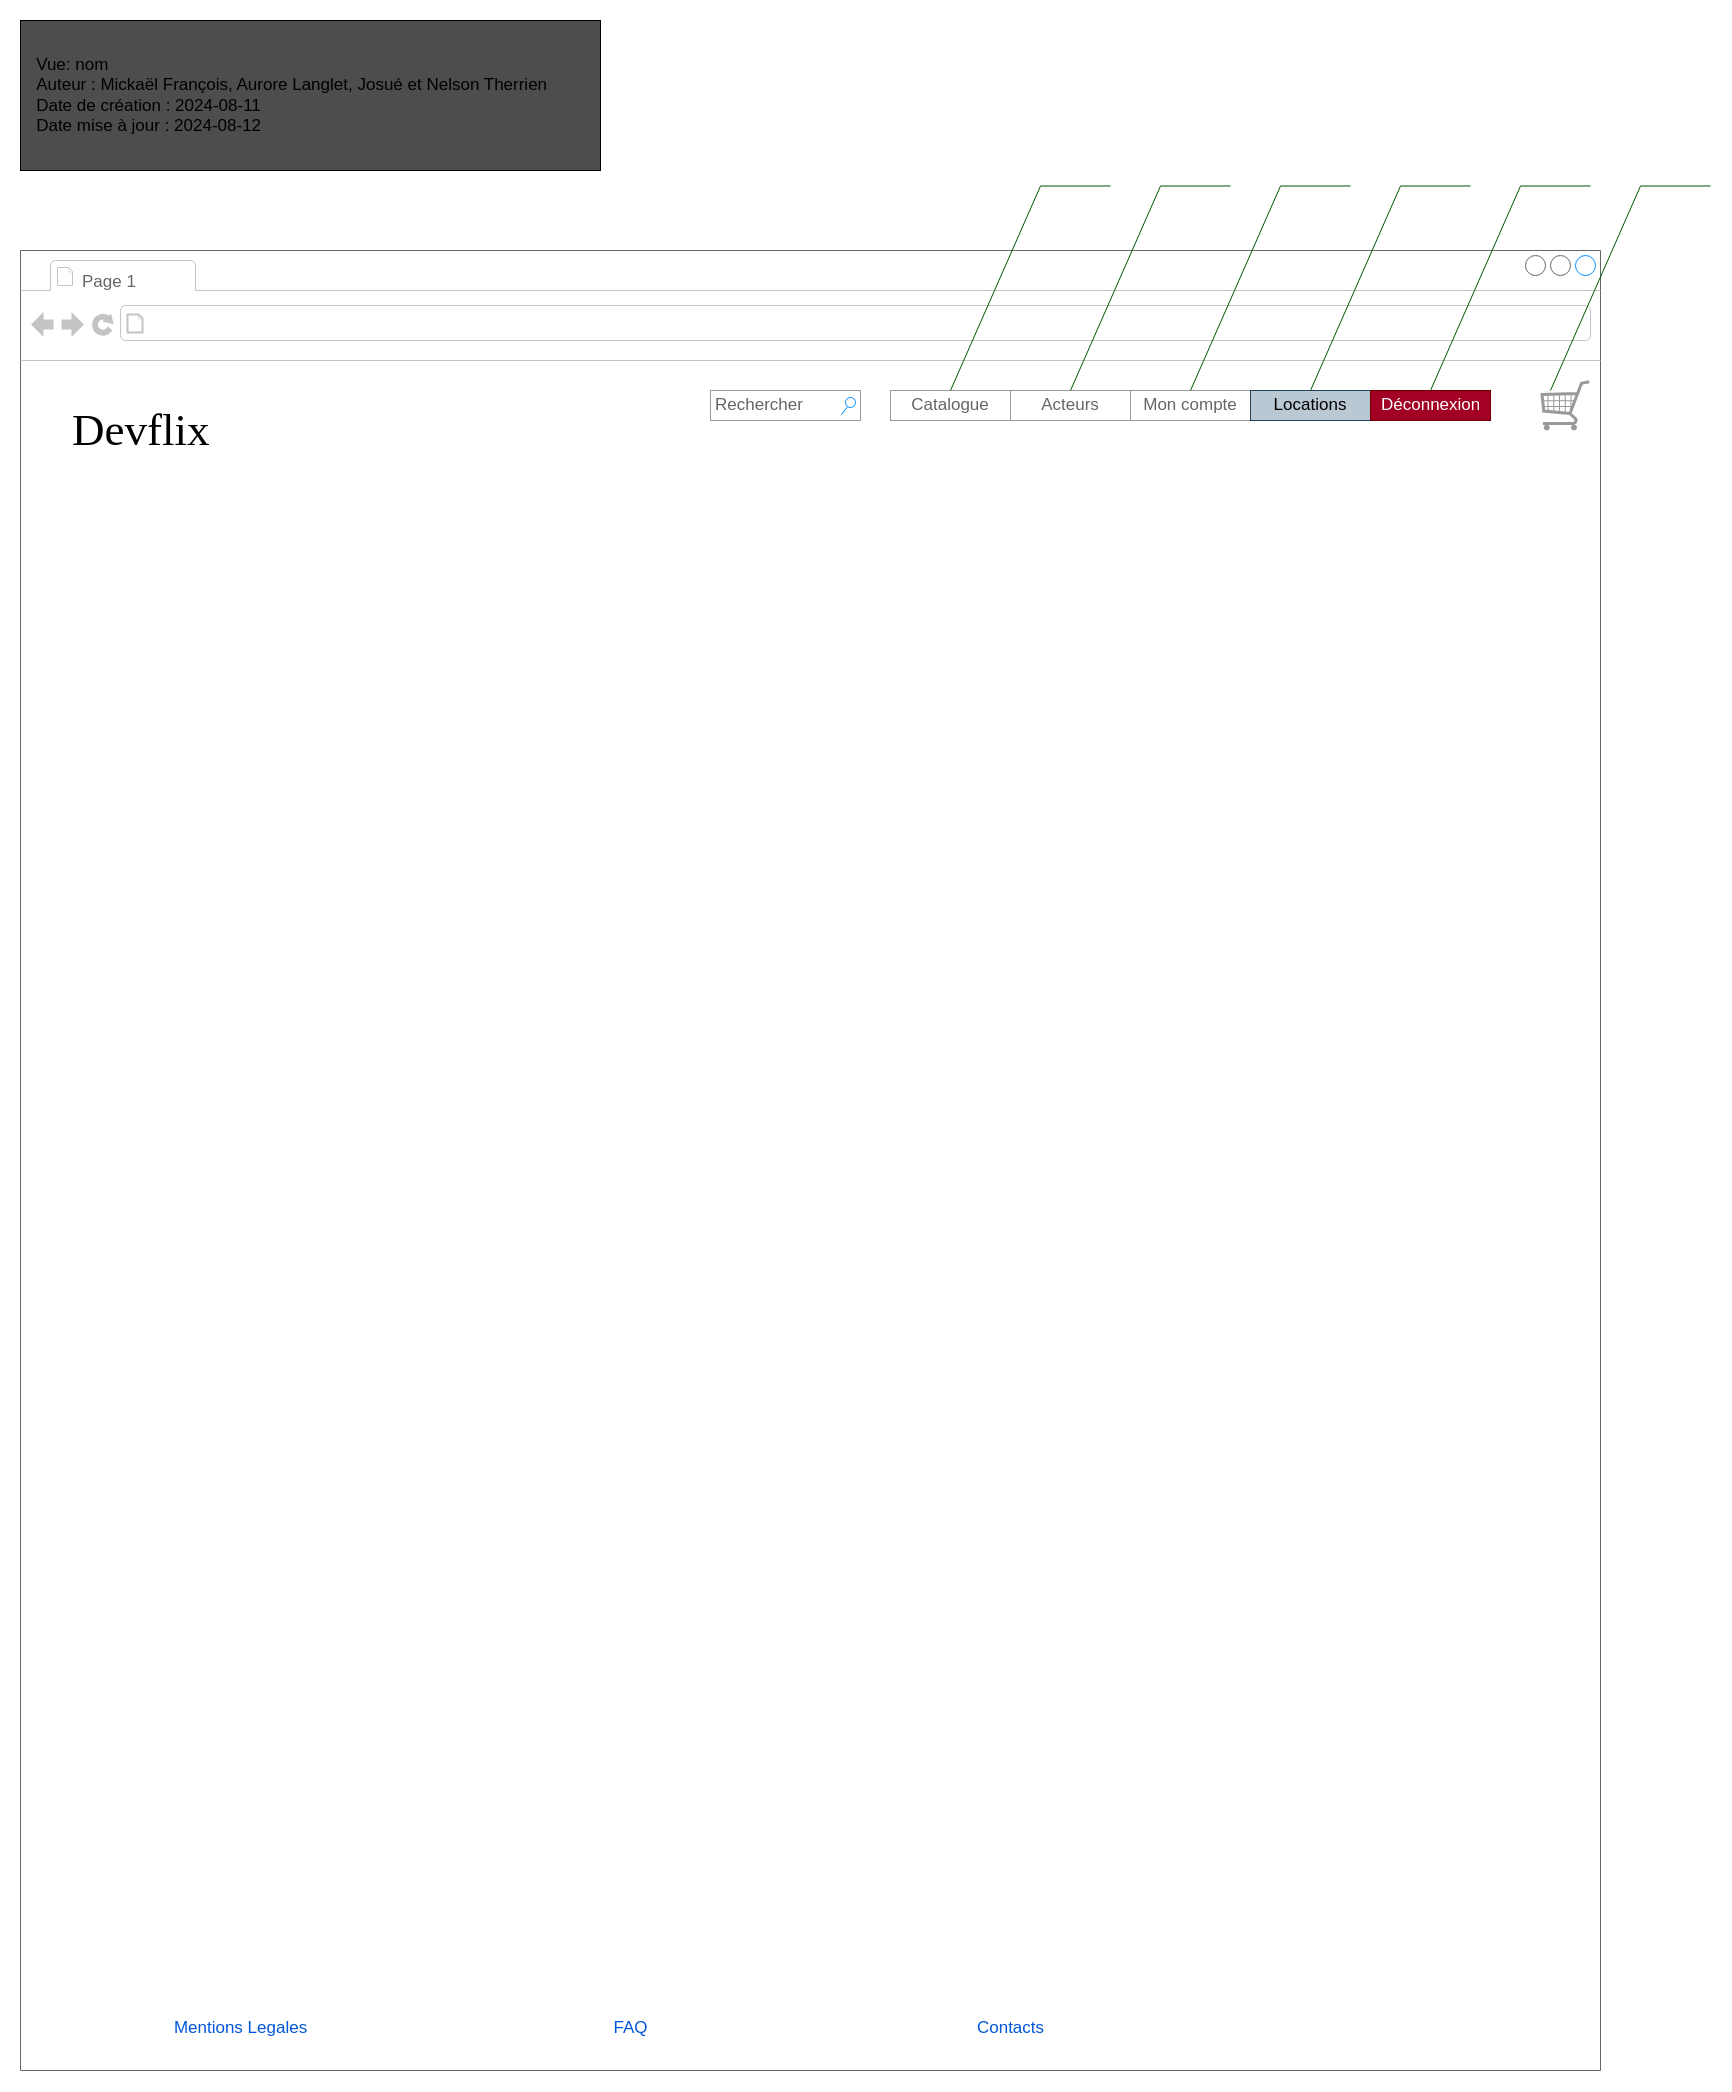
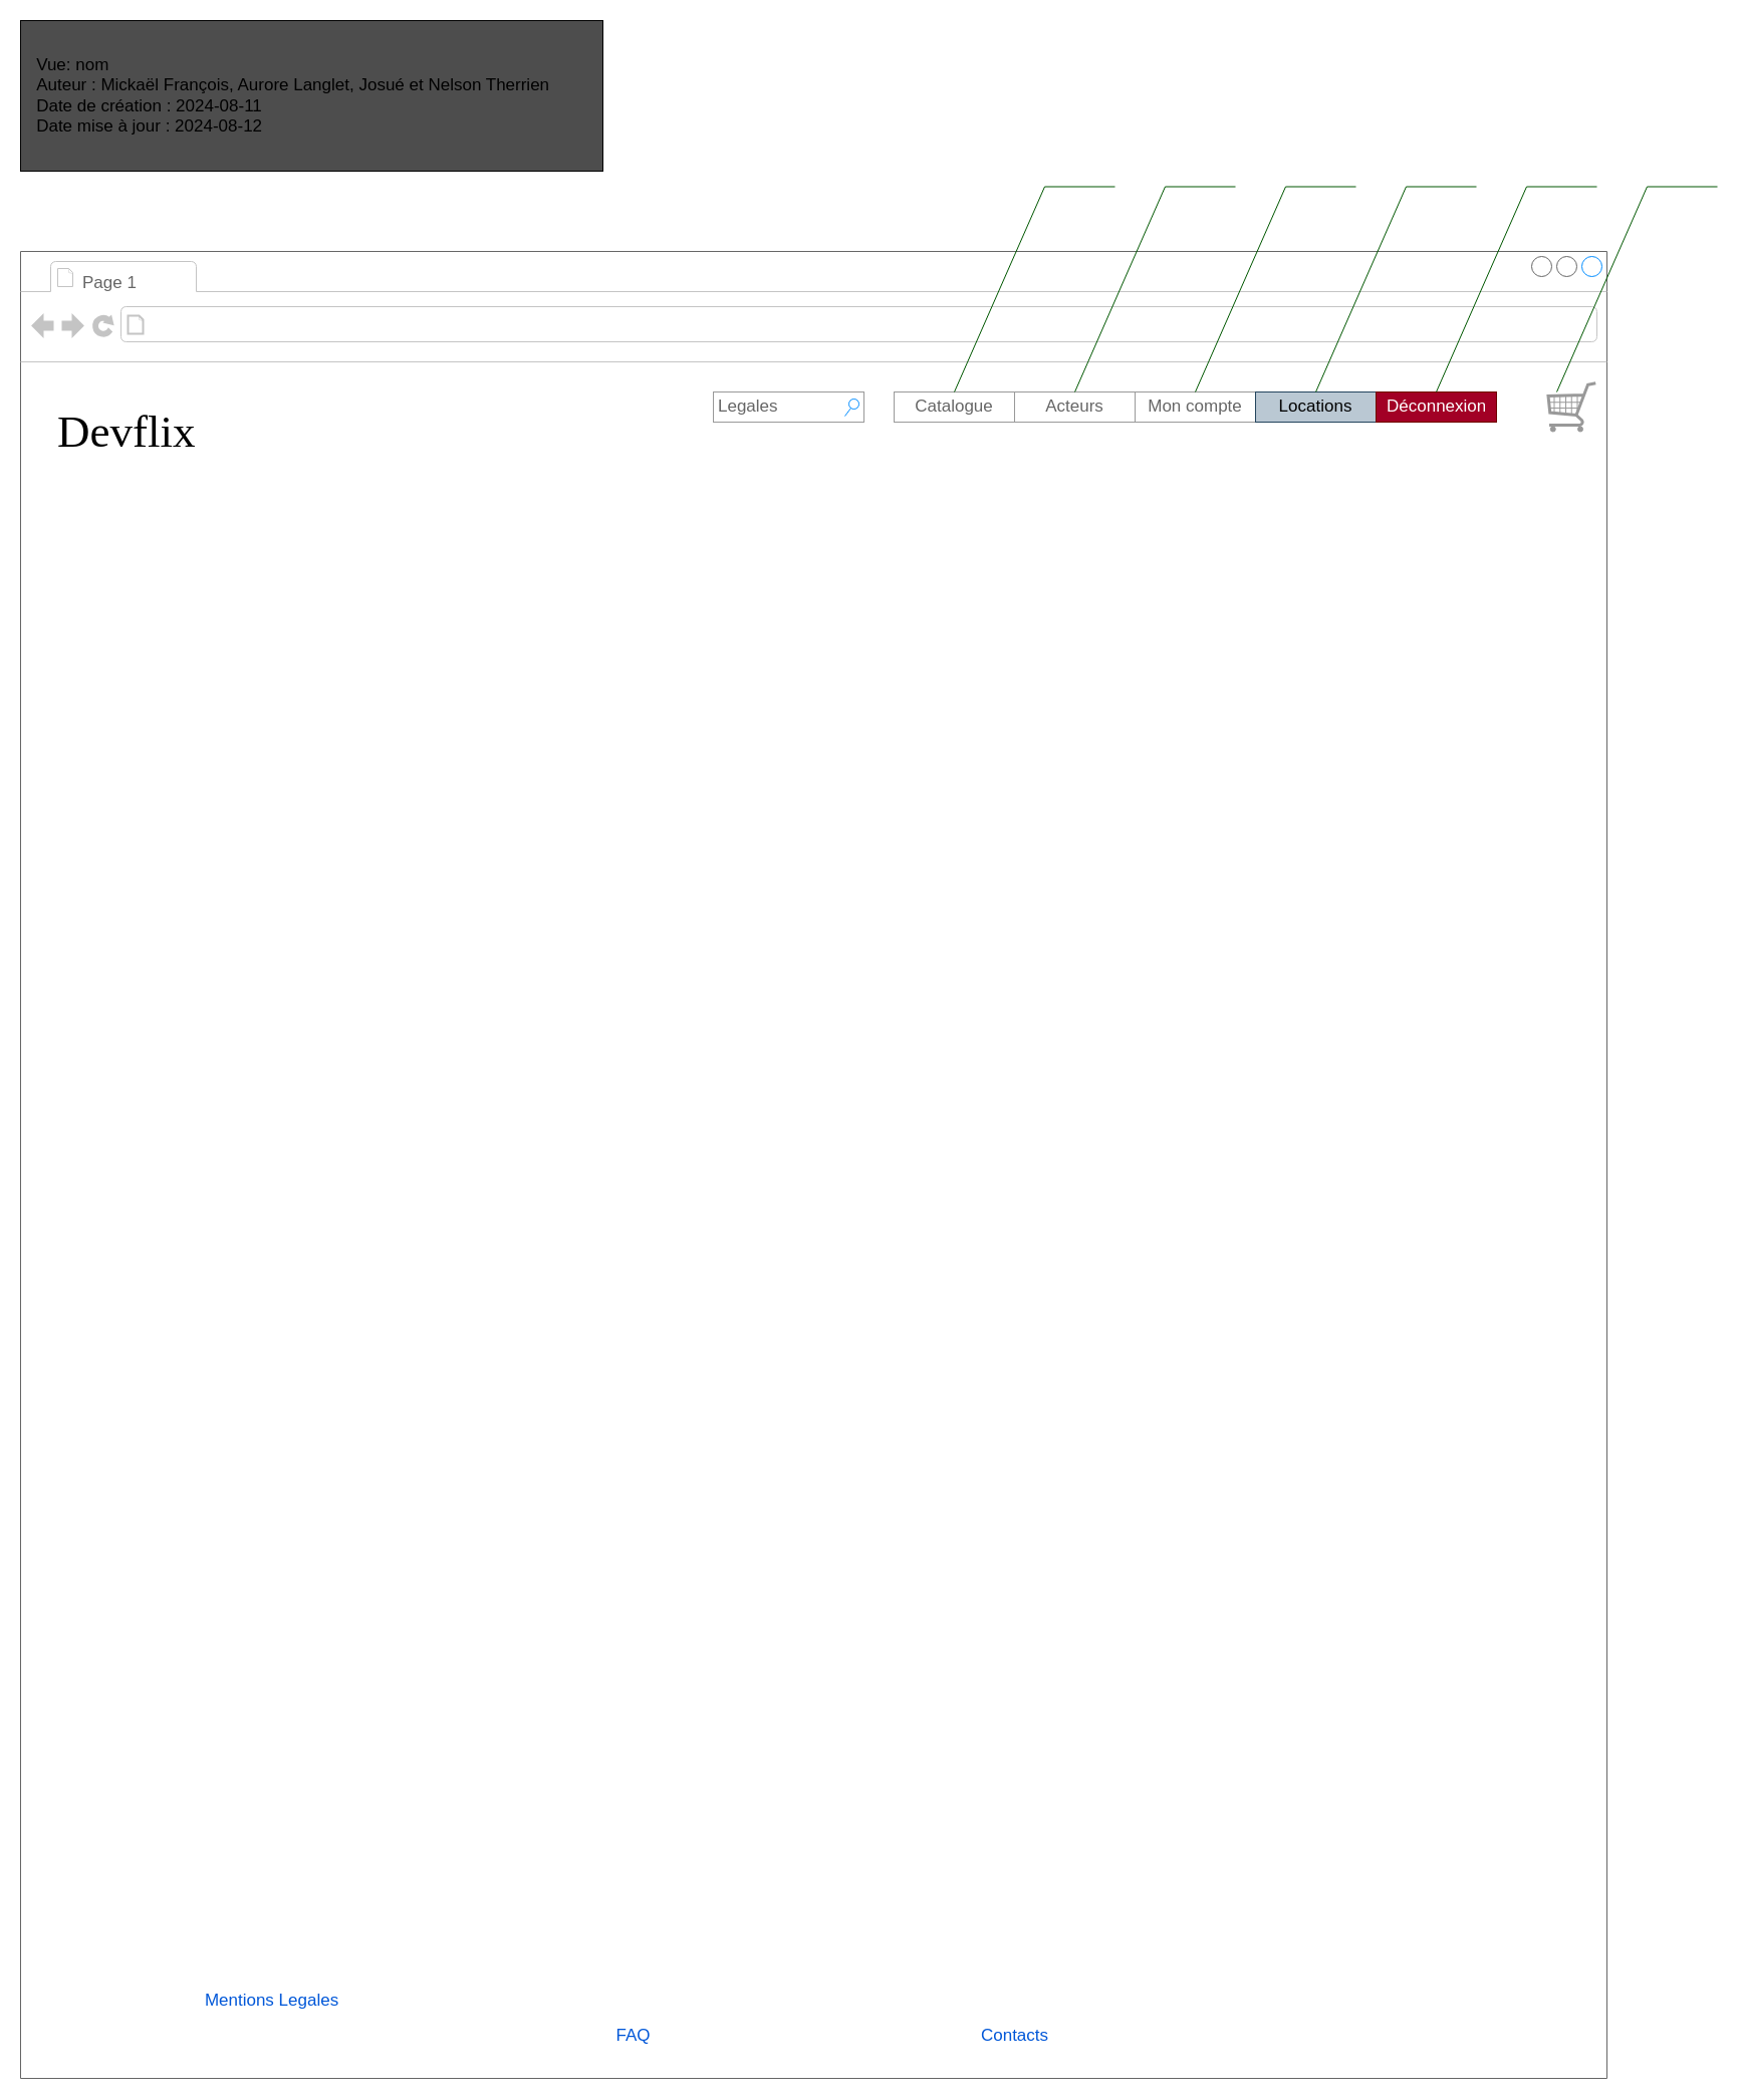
  <mxCell id="0" />
  <mxCell id="1" parent="0" />
  <mxCell id="2" value="" style="group;movable=0;resizable=0;rotatable=0;deletable=0;editable=0;locked=1;connectable=0;" parent="1" vertex="1" connectable="0"><mxGeometry x="20" y="250" width="1580" height="1820" as="geometry" /></mxCell>
  <mxCell id="3" value="" style="strokeWidth=1;shadow=0;dashed=0;align=center;html=1;shape=mxgraph.mockup.containers.browserWindow;rSize=0;strokeColor=#666666;strokeColor2=#008cff;strokeColor3=#c4c4c4;mainText=,;recursiveResize=0;container=0;movable=1;resizable=1;rotatable=1;deletable=1;editable=1;locked=0;connectable=1;" parent="2" vertex="1"><mxGeometry width="1580" height="1820" as="geometry" /></mxCell>
  <mxCell id="4" value="Page 1" style="strokeWidth=1;shadow=0;dashed=0;align=center;html=1;shape=mxgraph.mockup.containers.anchor;fontSize=17;fontColor=#666666;align=left;whiteSpace=wrap;" parent="2" vertex="1"><mxGeometry x="60" y="12" width="175" height="40" as="geometry" /></mxCell>
- <mxCell id="5" value="Devflix" style="text;html=1;points=[];align=left;verticalAlign=top;spacingTop=-4;fontSize=45;fontFamily=Verdana;" parent="1" vertex="1"><mxGeometry x="70" y="400" width="340" height="50" as="geometry" /></mxCell>
- <mxCell id="6" value="Mentions Legales" style="fillColor=none;strokeColor=none;html=1;fontColor=#0057D8;align=center;verticalAlign=middle;fontStyle=0;fontSize=17;" parent="1" vertex="1"><mxGeometry x="115" y="1990" width="250" height="75" as="geometry" /></mxCell>
+ <mxCell id="5" value="Devflix" style="text;html=1;points=[];align=left;verticalAlign=top;spacingTop=-4;fontSize=45;fontFamily=Verdana;" parent="1" vertex="1"><mxGeometry x="55" y="400" width="340" height="50" as="geometry" /></mxCell>
+ <mxCell id="6" value="Mentions Legales" style="fillColor=none;strokeColor=none;html=1;fontColor=#0057D8;align=center;verticalAlign=middle;fontStyle=0;fontSize=17;" parent="1" vertex="1"><mxGeometry x="145" y="1955" width="250" height="75" as="geometry" /></mxCell>
  <mxCell id="7" value="FAQ" style="fillColor=none;strokeColor=none;html=1;fontColor=#0057D8;align=center;verticalAlign=middle;fontStyle=0;fontSize=17;fontFamily=Helvetica;" parent="1" vertex="1"><mxGeometry x="505" y="1990" width="250" height="75" as="geometry" /></mxCell>
  <mxCell id="8" value="Contacts" style="fillColor=none;strokeColor=none;html=1;fontColor=#0057D8;align=center;verticalAlign=middle;fontStyle=0;fontSize=17;fontFamily=Helvetica;" parent="1" vertex="1"><mxGeometry x="885" y="1990" width="250" height="75" as="geometry" /></mxCell>
  <mxCell id="9" value="&lt;span style=&quot;font-size: 17px;&quot;&gt;&amp;nbsp; &amp;nbsp;Vue: nom&lt;/span&gt;&lt;br style=&quot;font-size: 17px;&quot;&gt;&lt;span style=&quot;font-size: 17px;&quot;&gt;&amp;nbsp; &amp;nbsp;Auteur : Mickaël François, Aurore Langlet, Josué et Nelson Therrien&lt;/span&gt;&lt;br style=&quot;font-size: 17px;&quot;&gt;&lt;span style=&quot;font-size: 17px;&quot;&gt;&amp;nbsp; &amp;nbsp;Date de création : 2024-08-11&lt;/span&gt;&lt;br style=&quot;font-size: 17px;&quot;&gt;&lt;span style=&quot;font-size: 17px;&quot;&gt;&amp;nbsp; &amp;nbsp;Date mise à jour : 2024-08-12&amp;nbsp; &amp;nbsp; &amp;nbsp; &amp;nbsp; &amp;nbsp; &amp;nbsp; &amp;nbsp; &amp;nbsp; &amp;nbsp; &amp;nbsp; &amp;nbsp; &amp;nbsp; &amp;nbsp; &amp;nbsp; &amp;nbsp; &amp;nbsp; &amp;nbsp; &amp;nbsp; &amp;nbsp; &amp;nbsp; &amp;nbsp; &amp;nbsp; &amp;nbsp; &amp;nbsp; &amp;nbsp; &amp;nbsp; &amp;nbsp; &amp;nbsp; &amp;nbsp; &amp;nbsp; &amp;nbsp; &amp;nbsp; &amp;nbsp; &amp;nbsp; &amp;nbsp;&lt;/span&gt;" style="rounded=0;whiteSpace=wrap;html=1;align=left;fillColor=#4D4D4D;strokeColor=#000000;" parent="1" vertex="1"><mxGeometry x="20" y="20" width="580" height="150" as="geometry" /></mxCell>
- <mxCell id="10" value="&lt;font style=&quot;font-size: 17px;&quot;&gt;Rechercher&lt;/font&gt;" style="strokeWidth=1;shadow=0;dashed=0;align=center;html=1;shape=mxgraph.mockup.forms.searchBox;strokeColor=#999999;mainText=;strokeColor2=#008cff;fontColor=#666666;fontSize=17;align=left;spacingLeft=3;whiteSpace=wrap;" parent="1" vertex="1"><mxGeometry x="710" y="390" width="150" height="30" as="geometry" /></mxCell>
+ <mxCell id="10" value="&lt;font style=&quot;font-size: 17px;&quot;&gt;Legales&lt;/font&gt;" style="strokeWidth=1;shadow=0;dashed=0;align=center;html=1;shape=mxgraph.mockup.forms.searchBox;strokeColor=#999999;mainText=;strokeColor2=#008cff;fontColor=#666666;fontSize=17;align=left;spacingLeft=3;whiteSpace=wrap;" parent="1" vertex="1"><mxGeometry x="710" y="390" width="150" height="30" as="geometry" /></mxCell>
  <mxCell id="11" value="" style="group;movable=1;resizable=1;rotatable=1;deletable=1;editable=1;locked=0;connectable=1;" parent="1" vertex="1" connectable="0"><mxGeometry x="780" y="160" width="930" height="280" as="geometry" /></mxCell>
  <mxCell id="12" value="" style="swimlane;shape=mxgraph.bootstrap.anchor;strokeColor=#999999;fillColor=#ffffff;fontColor=#666666;childLayout=stackLayout;horizontal=0;startSize=0;horizontalStack=1;resizeParent=1;resizeParentMax=0;resizeLast=0;collapsible=0;marginBottom=0;whiteSpace=wrap;html=1;" parent="11" vertex="1"><mxGeometry x="110" y="230" width="600" height="30" as="geometry" /></mxCell>
  <mxCell id="13" value="Catalogue" style="text;strokeColor=inherit;align=center;verticalAlign=middle;spacingLeft=10;spacingRight=10;overflow=hidden;points=[[0,0.5],[1,0.5]];portConstraint=eastwest;rotatable=0;whiteSpace=wrap;html=1;fillColor=inherit;fontColor=inherit;fontSize=17;" parent="12" vertex="1"><mxGeometry width="120" height="30" as="geometry" /></mxCell>
  <mxCell id="14" value="Acteurs" style="text;strokeColor=inherit;align=center;verticalAlign=middle;spacingLeft=10;spacingRight=10;overflow=hidden;points=[[0,0.5],[1,0.5]];portConstraint=eastwest;rotatable=0;whiteSpace=wrap;html=1;fillColor=inherit;fontColor=inherit;fontSize=17;" parent="12" vertex="1"><mxGeometry x="120" width="120" height="30" as="geometry" /></mxCell>
  <mxCell id="15" value="Mon compte" style="text;strokeColor=inherit;align=center;verticalAlign=middle;spacingLeft=10;spacingRight=10;overflow=hidden;points=[[0,0.5],[1,0.5]];portConstraint=eastwest;rotatable=0;whiteSpace=wrap;html=1;fillColor=inherit;fontColor=inherit;fontSize=17;" parent="12" vertex="1"><mxGeometry x="240" width="120" height="30" as="geometry" /></mxCell>
  <mxCell id="16" value="Locations" style="text;strokeColor=#23445d;align=center;verticalAlign=middle;spacingLeft=10;spacingRight=10;overflow=hidden;points=[[0,0.5],[1,0.5]];portConstraint=eastwest;rotatable=0;whiteSpace=wrap;html=1;fillColor=#bac8d3;fontSize=17;" parent="12" vertex="1"><mxGeometry x="360" width="120" height="30" as="geometry" /></mxCell>
  <mxCell id="17" value="Déconnexion&amp;nbsp;" style="text;strokeColor=#6F0000;align=center;verticalAlign=middle;spacingLeft=10;spacingRight=10;overflow=hidden;points=[[0,0.5],[1,0.5]];portConstraint=eastwest;rotatable=0;whiteSpace=wrap;html=1;fillColor=#a20025;fontColor=#ffffff;fontSize=17;" parent="12" vertex="1"><mxGeometry x="480" width="120" height="30" as="geometry" /></mxCell>
  <mxCell id="18" value="C4" style="strokeWidth=1;shadow=0;dashed=0;align=center;html=1;shape=mxgraph.mockup.text.callout;linkText=;textSize=17;textColor=#666666;callDir=NE;callStyle=line;fontSize=17;align=right;verticalAlign=top;strokeColor=#005700;fillColor=#008a00;fontColor=#ffffff;" parent="11" vertex="1"><mxGeometry x="290" width="160" height="230" as="geometry" /></mxCell>
  <mxCell id="19" value="C1" style="strokeWidth=1;shadow=0;dashed=0;align=center;html=1;shape=mxgraph.mockup.text.callout;linkText=;textSize=17;textColor=#666666;callDir=NE;callStyle=line;fontSize=17;align=right;verticalAlign=top;strokeColor=#005700;fillColor=#008a00;fontColor=#ffffff;" parent="11" vertex="1"><mxGeometry x="170" width="160" height="230" as="geometry" /></mxCell>
  <mxCell id="20" value="C17" style="strokeWidth=1;shadow=0;dashed=0;align=center;html=1;shape=mxgraph.mockup.text.callout;linkText=;textSize=17;textColor=#666666;callDir=NE;callStyle=line;fontSize=17;align=right;verticalAlign=top;strokeColor=#005700;fillColor=#008a00;fontColor=#ffffff;" parent="11" vertex="1"><mxGeometry x="410" width="160" height="230" as="geometry" /></mxCell>
  <mxCell id="21" value="C19" style="strokeWidth=1;shadow=0;dashed=0;align=center;html=1;shape=mxgraph.mockup.text.callout;linkText=;textSize=17;textColor=#666666;callDir=NE;callStyle=line;fontSize=17;align=right;verticalAlign=top;strokeColor=#005700;fillColor=#008a00;fontColor=#ffffff;" parent="11" vertex="1"><mxGeometry x="530" width="160" height="230" as="geometry" /></mxCell>
  <mxCell id="22" value="" style="verticalLabelPosition=bottom;shadow=0;dashed=0;align=center;html=1;verticalAlign=top;strokeWidth=1;shape=mxgraph.mockup.misc.shoppingCart;strokeColor=#999999;" parent="11" vertex="1"><mxGeometry x="760" y="220" width="50" height="50" as="geometry" /></mxCell>
  <mxCell id="23" value="C46" style="strokeWidth=1;shadow=0;dashed=0;align=center;html=1;shape=mxgraph.mockup.text.callout;linkText=;textSize=17;textColor=#666666;callDir=NE;callStyle=line;fontSize=17;align=right;verticalAlign=top;strokeColor=#005700;fillColor=#008a00;fontColor=#ffffff;" parent="11" vertex="1"><mxGeometry x="650" width="160" height="230" as="geometry" /></mxCell>
  <mxCell id="24" value="C6" style="strokeWidth=1;shadow=0;dashed=0;align=center;html=1;shape=mxgraph.mockup.text.callout;linkText=;textSize=17;textColor=#666666;callDir=NE;callStyle=line;fontSize=17;align=right;verticalAlign=top;strokeColor=#005700;fillColor=#008a00;fontColor=#ffffff;container=0;" parent="11" vertex="1"><mxGeometry x="770" width="160" height="230" as="geometry" /></mxCell>
